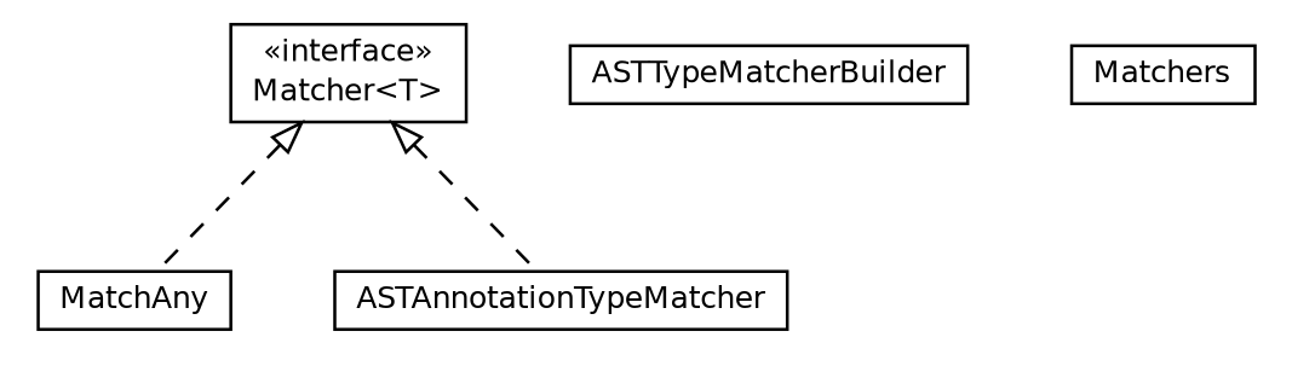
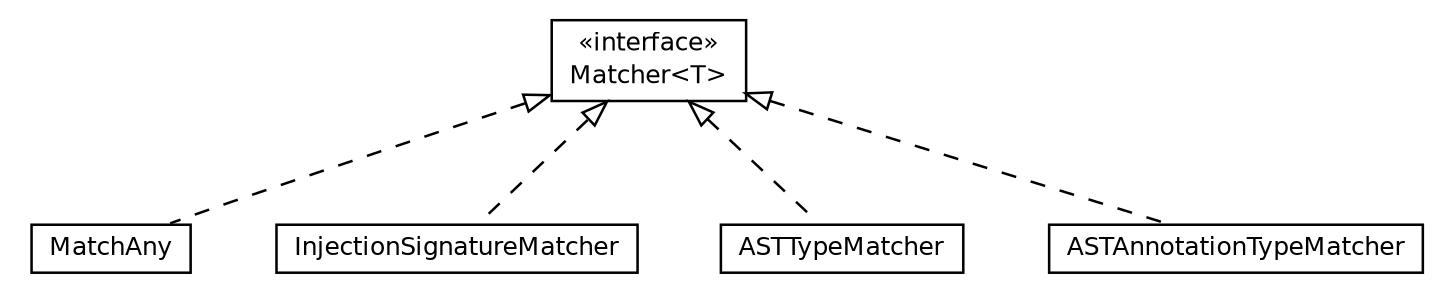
  digraph {
    nodesep=0.25
    ranksep=0.5
    node [fontcolor=black fontname=Helvetica fontsize=10.0 shape=plaintext]
    edge [arrowtail=empty dir=back fontname=Helvetica fontsize=10 headport=p labelfontname=Helvetica labelfontsize=10 style=dashed tailport=p]
    n1 [label=<<table title="org.androidtransfuse.util.matcher.MatchAny" border="0" cellborder="1" cellspacing="0" cellpadding="2" port="p" href="./MatchAny.html"> 		<tr><td><table border="0" cellspacing="0" cellpadding="1"> <tr><td align="center" balign="center"> MatchAny </td></tr> 		</table></td></tr> 		</table>>]
-   n2 [label=<<table title="org.androidtransfuse.util.matcher.ASTTypeMatcherBuilder" border="0" cellborder="1" cellspacing="0" cellpadding="2" port="p" href="./ASTTypeMatcherBuilder.html"> 		<tr><td><table border="0" cellspacing="0" cellpadding="1"> <tr><td align="center" balign="center"> ASTTypeMatcherBuilder </td></tr> 		</table></td></tr> 		</table>>]
+   n3 [label=<<table title="org.androidtransfuse.util.matcher.InjectionSignatureMatcher" border="0" cellborder="1" cellspacing="0" cellpadding="2" port="p" href="./InjectionSignatureMatcher.html"> 		<tr><td><table border="0" cellspacing="0" cellpadding="1"> <tr><td align="center" balign="center"> InjectionSignatureMatcher </td></tr> 		</table></td></tr> 		</table>>]
+   n4 [label=<<table title="org.androidtransfuse.util.matcher.ASTTypeMatcher" border="0" cellborder="1" cellspacing="0" cellpadding="2" port="p" href="./ASTTypeMatcher.html"> 		<tr><td><table border="0" cellspacing="0" cellpadding="1"> <tr><td align="center" balign="center"> ASTTypeMatcher </td></tr> 		</table></td></tr> 		</table>>]
    n5 [label=<<table title="org.androidtransfuse.util.matcher.Matcher" border="0" cellborder="1" cellspacing="0" cellpadding="2" port="p" href="./Matcher.html"> 		<tr><td><table border="0" cellspacing="0" cellpadding="1"> <tr><td align="center" balign="center"> &#171;interface&#187; </td></tr> <tr><td align="center" balign="center"> Matcher&lt;T&gt; </td></tr> 		</table></td></tr> 		</table>>]
    n6 [label=<<table title="org.androidtransfuse.util.matcher.ASTAnnotationTypeMatcher" border="0" cellborder="1" cellspacing="0" cellpadding="2" port="p" href="./ASTAnnotationTypeMatcher.html"> 		<tr><td><table border="0" cellspacing="0" cellpadding="1"> <tr><td align="center" balign="center"> ASTAnnotationTypeMatcher </td></tr> 		</table></td></tr> 		</table>>]
-   n7 [label=<<table title="org.androidtransfuse.util.matcher.Matchers" border="0" cellborder="1" cellspacing="0" cellpadding="2" port="p" href="./Matchers.html"> 		<tr><td><table border="0" cellspacing="0" cellpadding="1"> <tr><td align="center" balign="center"> Matchers </td></tr> 		</table></td></tr> 		</table>>]
    n5 -> n1
+   n5 -> n3
+   n5 -> n4
    n5 -> n6
  }
